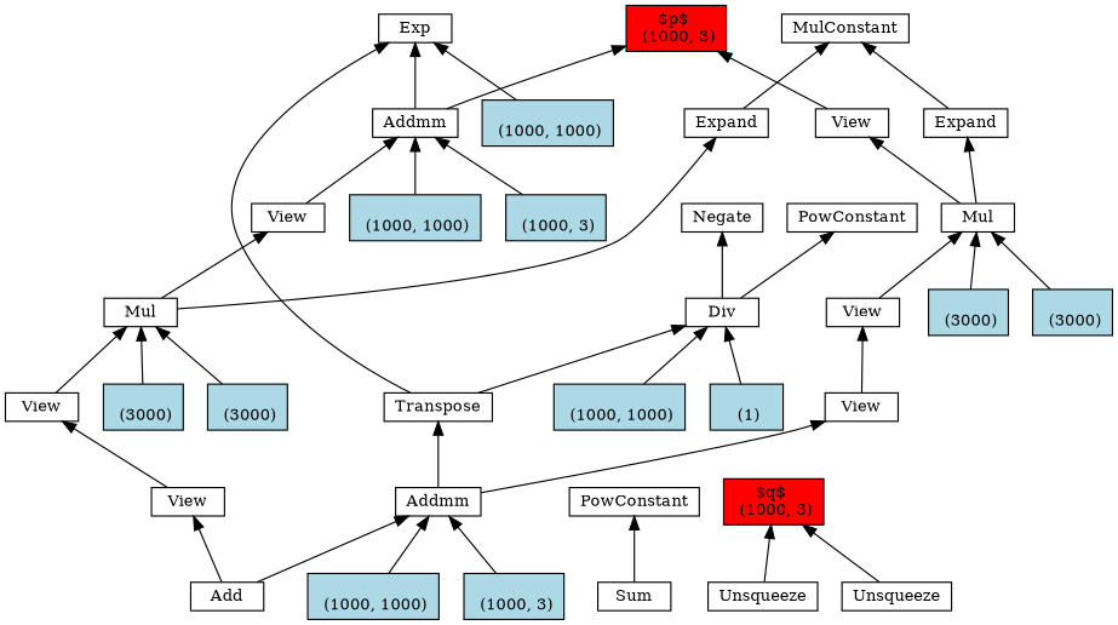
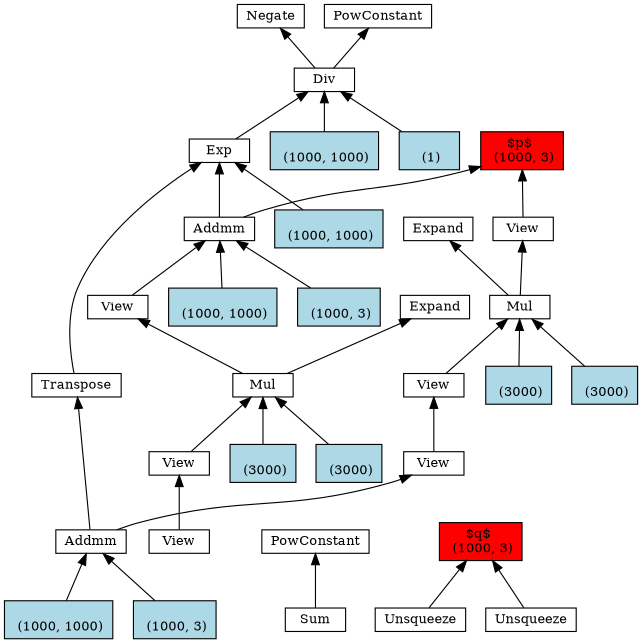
  digraph {
    ordering=in
    rankdir=BT
    node [align=right fillcolor=white fontsize=12 margin="\"0.5\"" ranksep=0.1 shape=box style=filled]
-   n1 [height=0.2 label=Add]
    n2 [height=0.2 label=View]
    n3 [height=0.2 label=Addmm]
    n4 [height=0.2 label=View]
    n5 [height=0.2 label=Transpose]
    n6 [height=0.2 label=View]
    n7 [height=0.2 label=Mul]
    n8 [height=0.2 label=View]
    n9 [height=0.2 label=Expand]
    n10 [height=0.2 label=Addmm]
-   n11 [height=0.2 label=MulConstant]
    n12 [height=0.2 label=Exp]
    n13 [fillcolor=red height=0.2 label="$p$ \n (1000, 3)" margin=""]
    n14 [height=0.2 label=Div]
    n15 [height=0.2 label=Negate]
    n16 [height=0.2 label=PowConstant]
    n17 [height=0.2 label=Sum]
    n18 [height=0.2 label=PowConstant]
    n19 [height=0.2 label=Unsqueeze]
    n20 [fillcolor=red height=0.2 label="$q$ \n (1000, 3)" margin=""]
    n21 [height=0.2 label=Unsqueeze]
    n22 [fillcolor=lightblue height=0.2 label=" \n (1000, 1000)" margin=""]
    n23 [fillcolor=lightblue height=0.2 label=" \n (1)" margin=""]
    n24 [fillcolor=lightblue height=0.2 label=" \n (1000, 1000)" margin=""]
    n25 [fillcolor=lightblue height=0.2 label=" \n (1000, 1000)" margin=""]
    n26 [fillcolor=lightblue height=0.2 label=" \n (1000, 3)" margin=""]
    n27 [fillcolor=lightblue height=0.2 label=" \n (3000)" margin=""]
    n28 [fillcolor=lightblue height=0.2 label=" \n (3000)" margin=""]
    n29 [height=0.2 label=View]
    n30 [height=0.2 label=Mul]
    n31 [height=0.2 label=View]
    n32 [height=0.2 label=Expand]
    n33 [fillcolor=lightblue height=0.2 label=" \n (3000)" margin=""]
    n34 [fillcolor=lightblue height=0.2 label=" \n (3000)" margin=""]
    n35 [fillcolor=lightblue height=0.2 label=" \n (1000, 1000)" margin=""]
    n36 [fillcolor=lightblue height=0.2 label=" \n (1000, 3)" margin=""]
-   n1 -> n2
-   n1 -> n3
    n2 -> n4
    n3 -> n5
    n3 -> n6
    n4 -> n7
    n5 -> n12
    n6 -> n29
    n7 -> n8
    n7 -> n9
    n8 -> n10
-   n9 -> n11
    n10 -> n12
    n10 -> n13
-   n5 -> n14
+   n12 -> n14
    n14 -> n15
    n14 -> n16
    n17 -> n18
    n19 -> n20
    n21 -> n20
    n22 -> n14
    n23 -> n14
    n24 -> n12
    n25 -> n10
    n26 -> n10
    n27 -> n7
    n28 -> n7
    n29 -> n30
    n30 -> n31
    n30 -> n32
    n31 -> n13
-   n32 -> n11
    n33 -> n30
    n34 -> n30
    n35 -> n3
    n36 -> n3
  }
